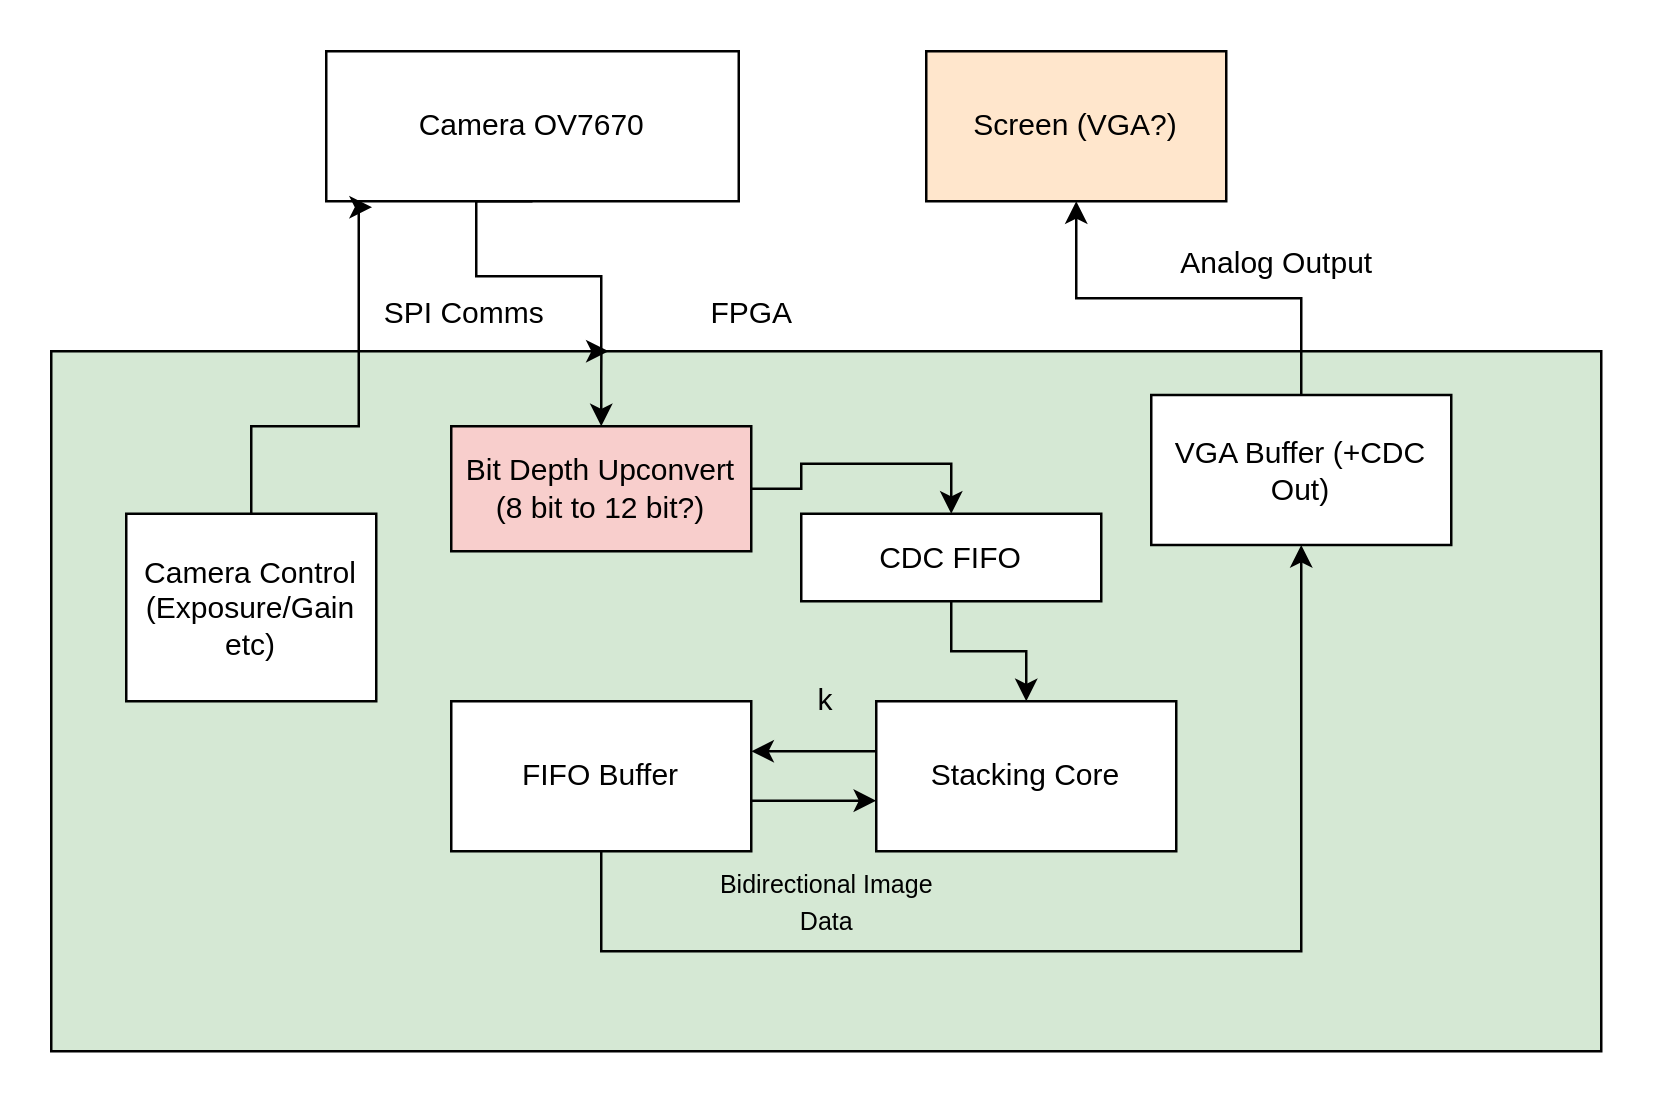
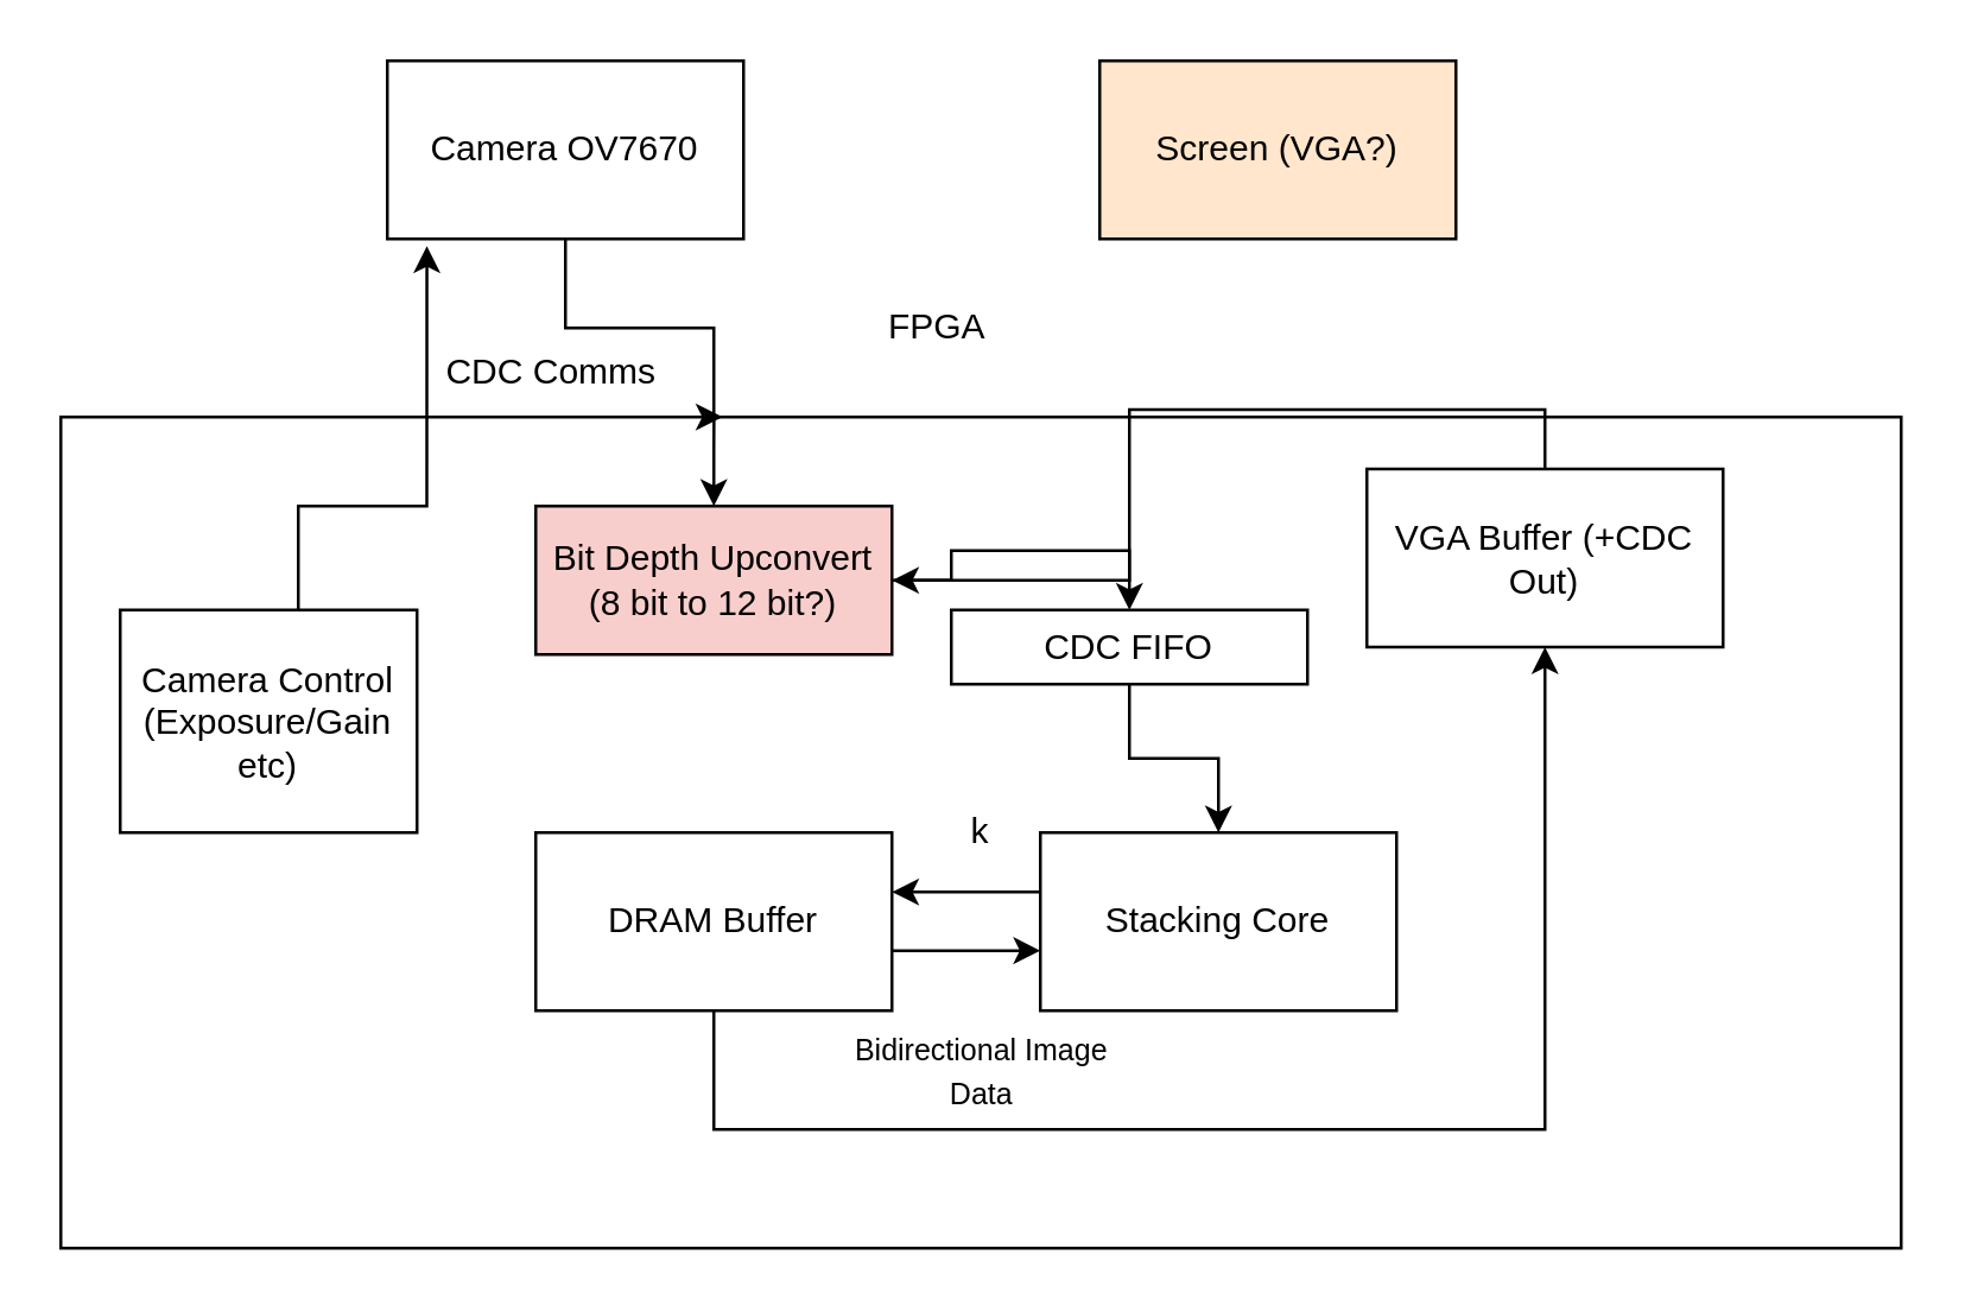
  <mxCell id="0" />
  <mxCell id="1" parent="0" />
- <mxCell id="2" value="k" style="rounded=0;whiteSpace=wrap;html=1;fillColor=#d5e8d4;" vertex="1" parent="1"><mxGeometry x="20" y="140" width="620" height="280" as="geometry" /></mxCell>
+ <mxCell id="2" value="k" style="rounded=0;whiteSpace=wrap;html=1;" vertex="1" parent="1"><mxGeometry x="20" y="140" width="620" height="280" as="geometry" /></mxCell>
  <mxCell id="3" style="edgeStyle=orthogonalEdgeStyle;rounded=0;orthogonalLoop=1;jettySize=auto;html=1;exitX=0.5;exitY=1;exitDx=0;exitDy=0;entryX=0.31;entryY=0;entryDx=0;entryDy=0;entryPerimeter=0;" edge="1" parent="1" source="4"><mxGeometry relative="1" as="geometry"><mxPoint x="243" y="140" as="targetPoint" /><Array as="points"><mxPoint x="190" y="110" /><mxPoint x="240" y="110" /><mxPoint x="240" y="140" /></Array></mxGeometry></mxCell>
- <mxCell id="4" value="Camera OV7670" style="rounded=0;whiteSpace=wrap;html=1;" vertex="1" parent="1"><mxGeometry x="130" y="20" width="165" height="60" as="geometry" /></mxCell>
- <mxCell id="5" value="SPI Comms" style="text;html=1;align=center;verticalAlign=middle;resizable=0;points=[];autosize=1;strokeColor=none;fillColor=none;" vertex="1" parent="1"><mxGeometry x="140" y="110" width="90" height="30" as="geometry" /></mxCell>
+ <mxCell id="4" value="Camera OV7670" style="rounded=0;whiteSpace=wrap;html=1;" vertex="1" parent="1"><mxGeometry x="130" y="20" width="120" height="60" as="geometry" /></mxCell>
+ <mxCell id="5" value="CDC Comms" style="text;html=1;align=center;verticalAlign=middle;resizable=0;points=[];autosize=1;strokeColor=none;fillColor=none;" vertex="1" parent="1"><mxGeometry x="140" y="110" width="90" height="30" as="geometry" /></mxCell>
  <mxCell id="6" value="Screen (VGA?)" style="rounded=0;whiteSpace=wrap;html=1;fillColor=#ffe6cc;" vertex="1" parent="1"><mxGeometry x="370" y="20" width="120" height="60" as="geometry" /></mxCell>
- <mxCell id="7" value="Analog Output" style="text;html=1;align=center;verticalAlign=middle;resizable=0;points=[];autosize=1;strokeColor=none;fillColor=none;" vertex="1" parent="1"><mxGeometry x="460" y="90" width="100" height="30" as="geometry" /></mxCell>
- <mxCell id="8" value="FPGA" style="text;html=1;align=center;verticalAlign=middle;resizable=0;points=[];autosize=1;strokeColor=none;fillColor=none;" vertex="1" parent="1"><mxGeometry x="270" y="110" width="60" height="30" as="geometry" /></mxCell>
+ <mxCell id="8" value="FPGA" style="text;html=1;align=center;verticalAlign=middle;resizable=0;points=[];autosize=1;strokeColor=none;fillColor=none;" vertex="1" parent="1"><mxGeometry x="285" y="95" width="60" height="30" as="geometry" /></mxCell>
  <mxCell id="9" style="edgeStyle=orthogonalEdgeStyle;rounded=0;orthogonalLoop=1;jettySize=auto;html=1;exitX=0.5;exitY=0;exitDx=0;exitDy=0;entryX=0.5;entryY=0;entryDx=0;entryDy=0;" edge="1" parent="1"><mxGeometry relative="1" as="geometry"><mxPoint x="240" y="170" as="targetPoint" /><mxPoint x="240.048" y="140" as="sourcePoint" /><Array as="points"><mxPoint x="240" y="150" /><mxPoint x="240" y="150" /></Array></mxGeometry></mxCell>
  <mxCell id="10" style="edgeStyle=orthogonalEdgeStyle;rounded=0;orthogonalLoop=1;jettySize=auto;html=1;" edge="1" parent="1" source="11" target="16"><mxGeometry relative="1" as="geometry" /></mxCell>
- <mxCell id="11" value="CDC FIFO" style="rounded=0;whiteSpace=wrap;html=1;" vertex="1" parent="1"><mxGeometry x="320" y="205" width="120" height="35" as="geometry" /></mxCell>
+ <mxCell id="11" value="CDC FIFO" style="rounded=0;whiteSpace=wrap;html=1;" vertex="1" parent="1"><mxGeometry x="320" y="205" width="120" height="25" as="geometry" /></mxCell>
  <mxCell id="12" style="edgeStyle=orthogonalEdgeStyle;rounded=0;orthogonalLoop=1;jettySize=auto;html=1;" edge="1" parent="1"><mxGeometry relative="1" as="geometry"><mxPoint x="300" y="319.76" as="sourcePoint" /><mxPoint x="350" y="319.76" as="targetPoint" /></mxGeometry></mxCell>
  <mxCell id="13" style="edgeStyle=orthogonalEdgeStyle;rounded=0;orthogonalLoop=1;jettySize=auto;html=1;entryX=0.5;entryY=1;entryDx=0;entryDy=0;" edge="1" parent="1" source="14" target="18"><mxGeometry relative="1" as="geometry"><Array as="points"><mxPoint x="240" y="380" /><mxPoint x="520" y="380" /></Array></mxGeometry></mxCell>
- <mxCell id="14" value="FIFO Buffer" style="rounded=0;whiteSpace=wrap;html=1;" vertex="1" parent="1"><mxGeometry x="180" y="280" width="120" height="60" as="geometry" /></mxCell>
+ <mxCell id="14" value="DRAM Buffer" style="rounded=0;whiteSpace=wrap;html=1;" vertex="1" parent="1"><mxGeometry x="180" y="280" width="120" height="60" as="geometry" /></mxCell>
  <mxCell id="15" style="edgeStyle=orthogonalEdgeStyle;rounded=0;orthogonalLoop=1;jettySize=auto;html=1;" edge="1" parent="1"><mxGeometry relative="1" as="geometry"><mxPoint x="300" y="300" as="targetPoint" /><mxPoint x="350" y="300" as="sourcePoint" /></mxGeometry></mxCell>
  <mxCell id="16" value="Stacking Core" style="rounded=0;whiteSpace=wrap;html=1;" vertex="1" parent="1"><mxGeometry x="350" y="280" width="120" height="60" as="geometry" /></mxCell>
  <mxCell id="17" value="&lt;font style=&quot;font-size: 10px;&quot;&gt;Bidirectional&amp;nbsp;&lt;span style=&quot;background-color: transparent; color: light-dark(rgb(0, 0, 0), rgb(255, 255, 255));&quot;&gt;Image&lt;/span&gt;&lt;/font&gt;&lt;div&gt;&lt;div&gt;&lt;font style=&quot;font-size: 10px;&quot;&gt;Data&lt;/font&gt;&lt;/div&gt;&lt;/div&gt;" style="text;html=1;align=center;verticalAlign=middle;resizable=0;points=[];autosize=1;strokeColor=none;fillColor=none;" vertex="1" parent="1"><mxGeometry x="275" y="340" width="110" height="40" as="geometry" /></mxCell>
  <mxCell id="18" value="VGA Buffer (+CDC Out)" style="rounded=0;whiteSpace=wrap;html=1;" vertex="1" parent="1"><mxGeometry x="460" y="157.5" width="120" height="60" as="geometry" /></mxCell>
- <mxCell id="19" style="edgeStyle=orthogonalEdgeStyle;rounded=0;orthogonalLoop=1;jettySize=auto;html=1;entryX=0.5;entryY=1;entryDx=0;entryDy=0;exitX=0.5;exitY=0;exitDx=0;exitDy=0;" edge="1" parent="1" source="18" target="6"><mxGeometry relative="1" as="geometry" /></mxCell>
- <mxCell id="20" value="Camera Control (Exposure/Gain etc)" style="rounded=0;whiteSpace=wrap;html=1;" vertex="1" parent="1"><mxGeometry x="50" y="205" width="100" height="75" as="geometry" /></mxCell>
+ <mxCell id="19" style="edgeStyle=orthogonalEdgeStyle;rounded=0;orthogonalLoop=1;jettySize=auto;html=1;exitX=0.5;exitY=0;exitDx=0;exitDy=0;" edge="1" parent="1" source="18" target="23"><mxGeometry relative="1" as="geometry" /></mxCell>
+ <mxCell id="20" value="Camera Control (Exposure/Gain etc)" style="rounded=0;whiteSpace=wrap;html=1;" vertex="1" parent="1"><mxGeometry x="40" y="205" width="100" height="75" as="geometry" /></mxCell>
  <mxCell id="21" style="edgeStyle=orthogonalEdgeStyle;rounded=0;orthogonalLoop=1;jettySize=auto;html=1;entryX=0.111;entryY=1.04;entryDx=0;entryDy=0;entryPerimeter=0;" edge="1" parent="1" source="20" target="4"><mxGeometry relative="1" as="geometry"><Array as="points"><mxPoint x="100" y="170" /><mxPoint x="143" y="170" /></Array></mxGeometry></mxCell>
  <mxCell id="22" style="edgeStyle=orthogonalEdgeStyle;rounded=0;orthogonalLoop=1;jettySize=auto;html=1;entryX=0.5;entryY=0;entryDx=0;entryDy=0;" edge="1" parent="1" source="23" target="11"><mxGeometry relative="1" as="geometry" /></mxCell>
  <mxCell id="23" value="Bit Depth Upconvert&lt;br&gt;(8 bit to 12 bit?)" style="rounded=0;whiteSpace=wrap;html=1;fillColor=#f8cecc;" vertex="1" parent="1"><mxGeometry x="180" y="170" width="120" height="50" as="geometry" /></mxCell>
